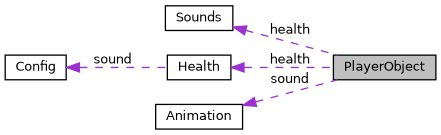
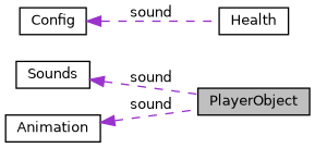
  digraph {
    rankdir=LR
    node [color=black fillcolor=white fontname=Helvetica fontsize=10 shape=record style=filled]
    edge [color=darkorchid3 dir=back fontname=Helvetica fontsize=10 labelfontname=Helvetica labelfontsize=10 style=dashed]
    n1 [fillcolor=grey75 fontcolor=black height=0.2 label=PlayerObject width=0.4]
    n2 [height=0.2 label=Sounds width=0.4]
    n3 [height=0.2 label=Health width=0.4]
    n4 [height=0.2 label=Config width=0.4]
    n5 [height=0.2 label=Animation width=0.4]
-   n2 -> n1 [label=" health"]
-   n3 -> n1 [label=" health"]
+   n2 -> n1 [label=" sound"]
    n4 -> n3 [label=" sound"]
    n5 -> n1 [label=" sound"]
  }
